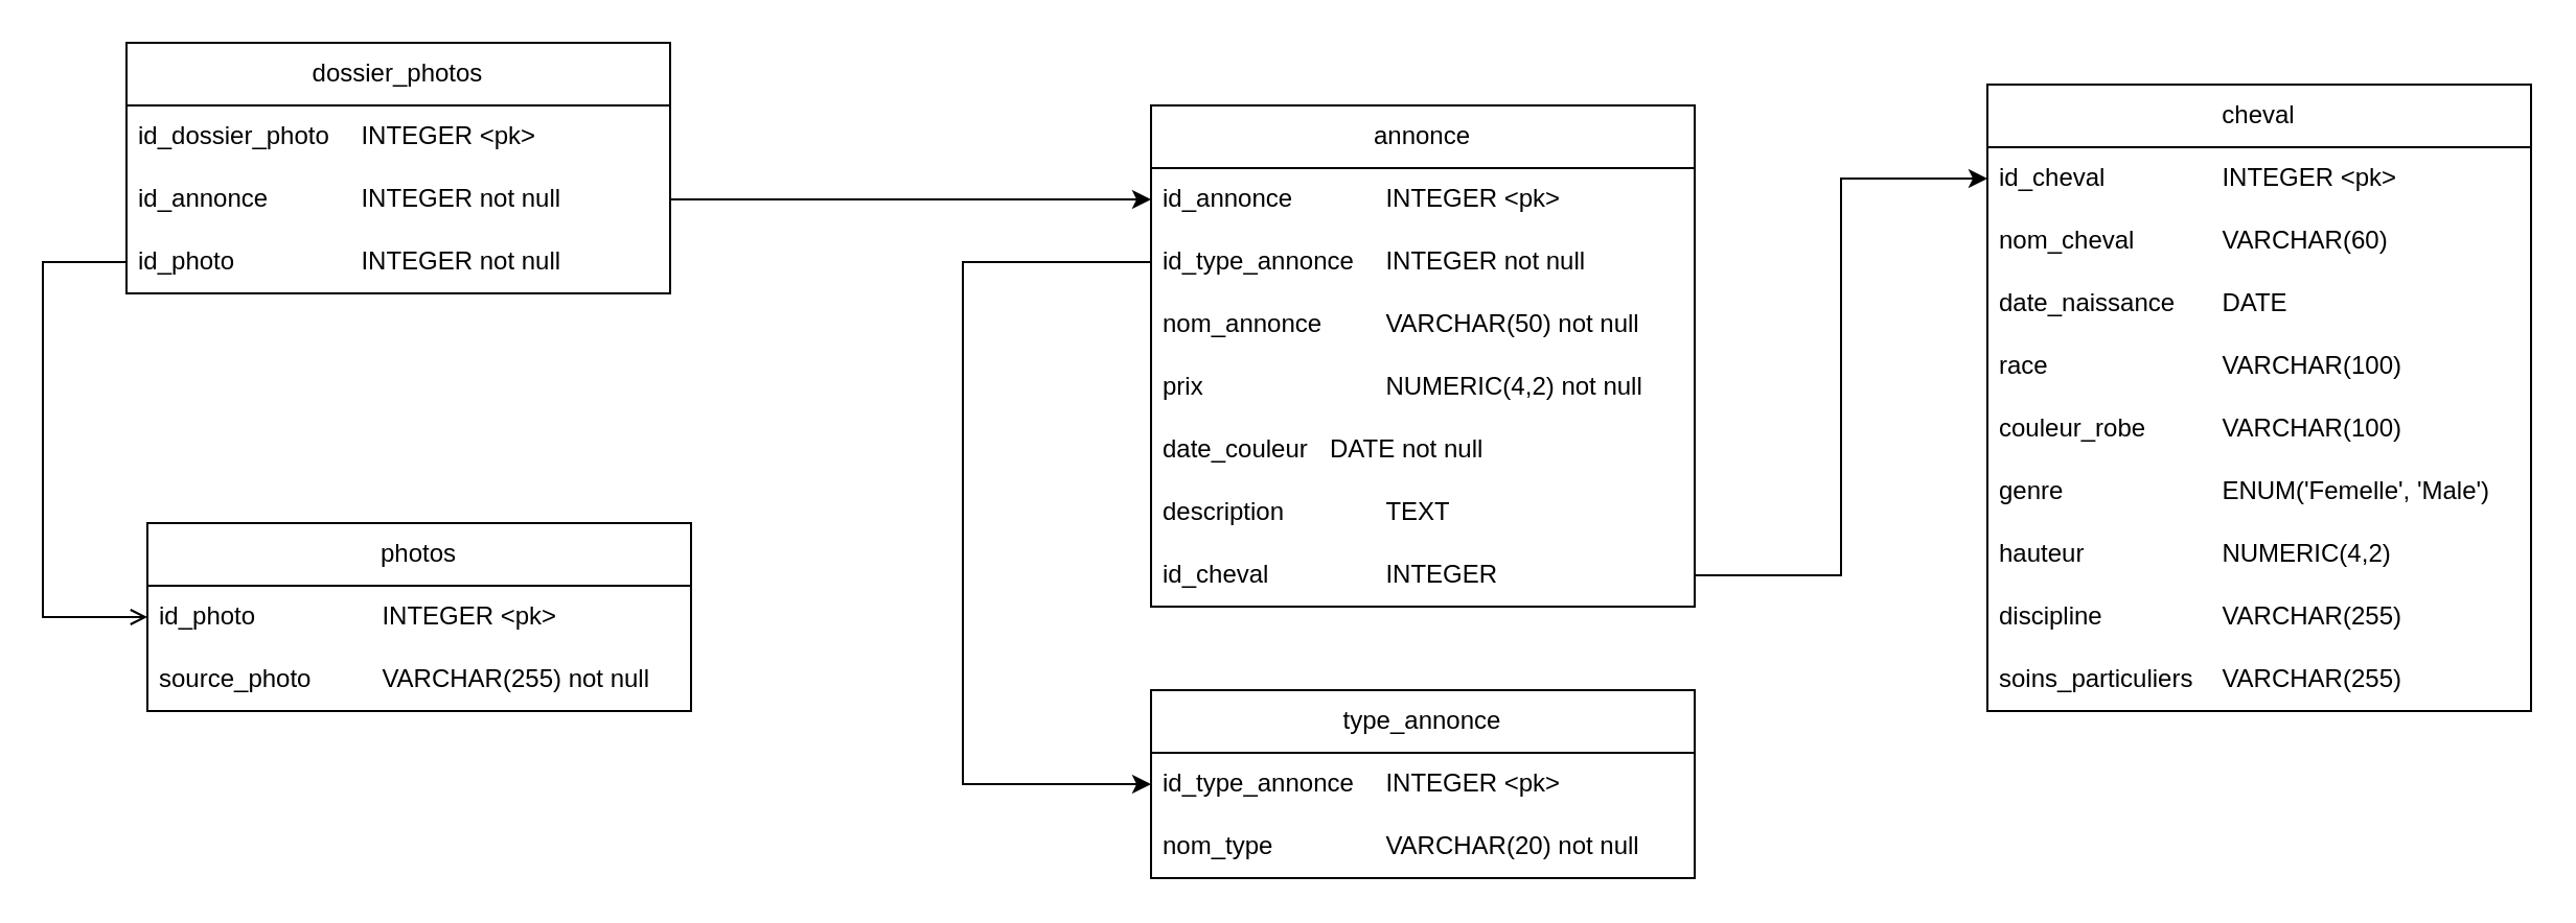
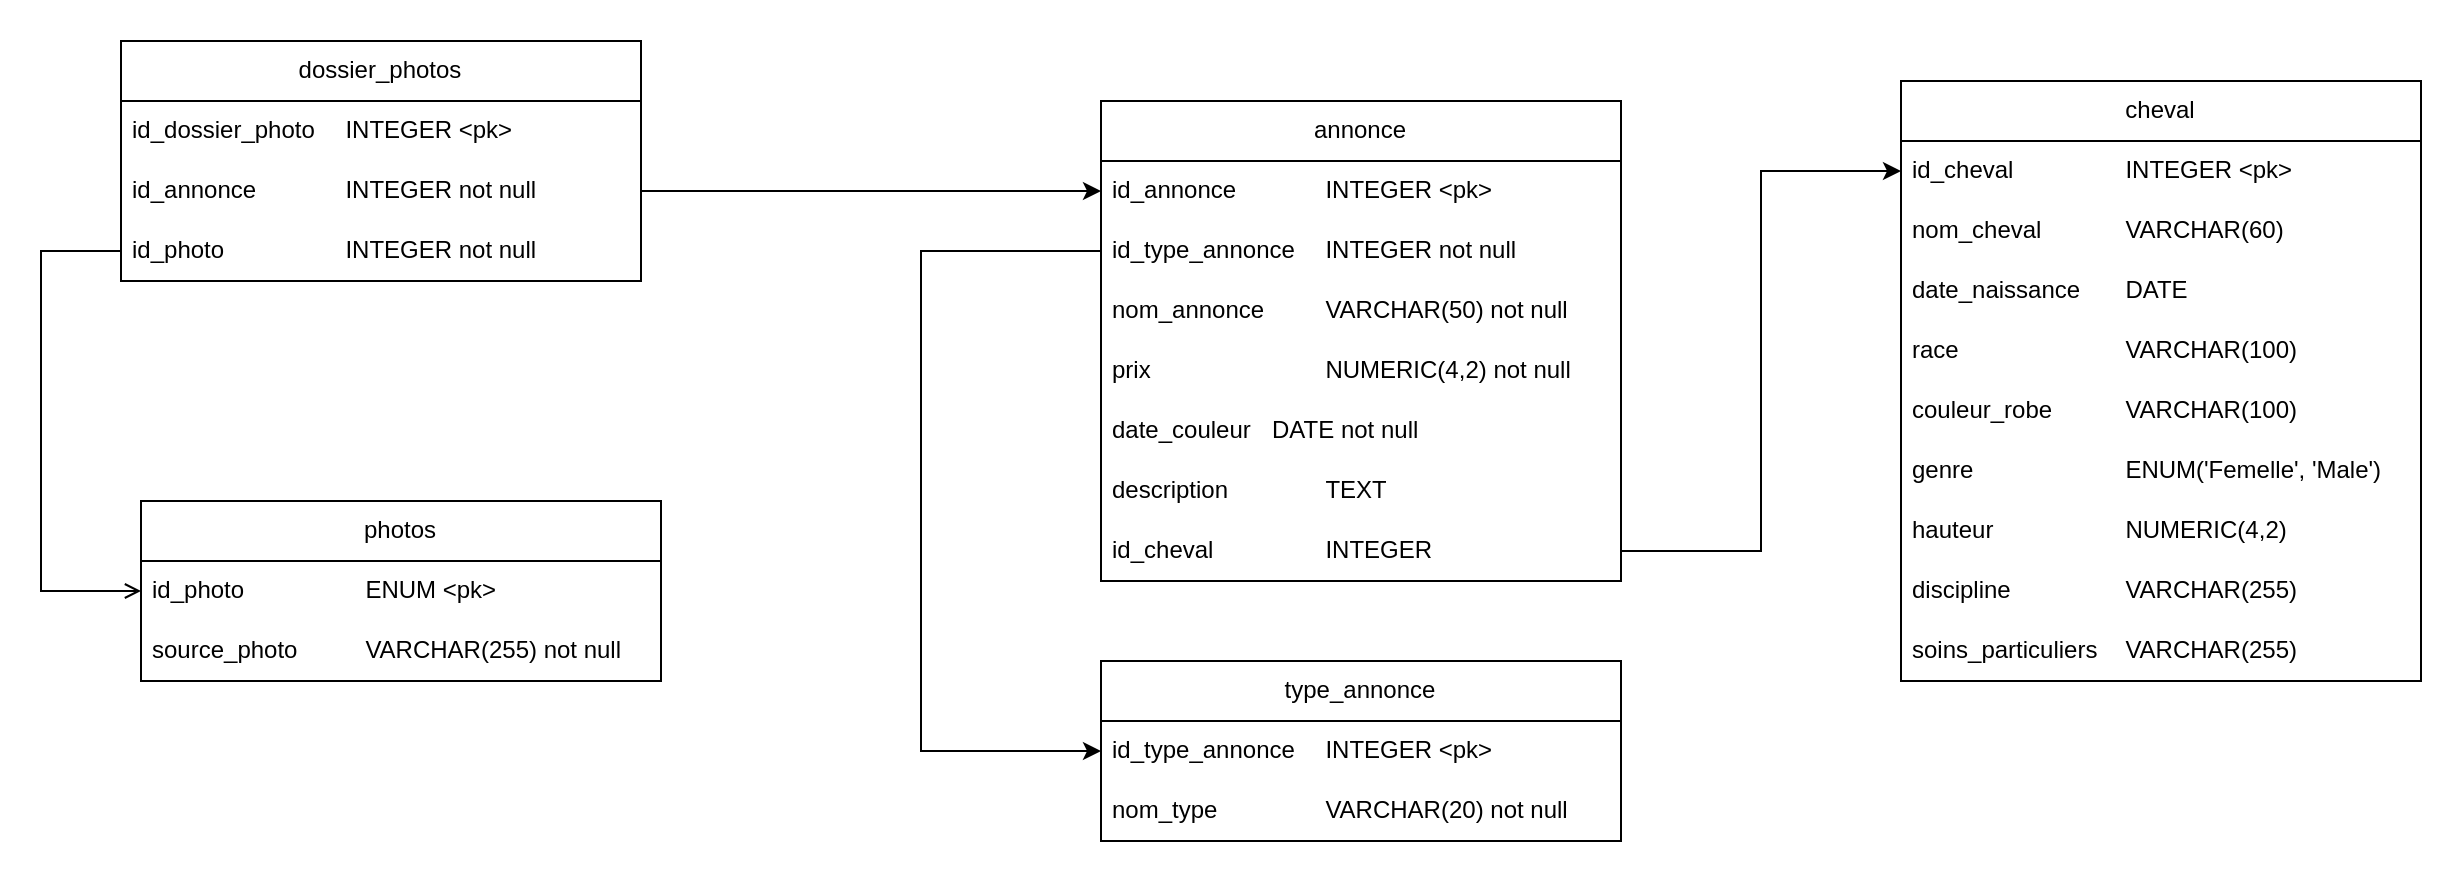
  <mxCell id="0" />
  <mxCell id="1" parent="0" />
  <mxCell id="2" value="annonce" style="swimlane;fontStyle=0;childLayout=stackLayout;horizontal=1;startSize=30;horizontalStack=0;resizeParent=1;resizeParentMax=0;resizeLast=0;collapsible=1;marginBottom=0;whiteSpace=wrap;html=1;" vertex="1" parent="1"><mxGeometry x="550" y="50" width="260" height="240" as="geometry" /></mxCell>
  <mxCell id="3" value="id_annonce&lt;span style=&quot;white-space: pre;&quot;&gt;&#09;&lt;/span&gt;&lt;span style=&quot;white-space: pre;&quot;&gt;&#09;&lt;/span&gt;INTEGER &amp;lt;pk&amp;gt;&amp;nbsp;" style="text;strokeColor=none;fillColor=none;align=left;verticalAlign=middle;spacingLeft=4;spacingRight=4;overflow=hidden;points=[[0,0.5],[1,0.5]];portConstraint=eastwest;rotatable=0;whiteSpace=wrap;html=1;" vertex="1" parent="2"><mxGeometry y="30" width="260" height="30" as="geometry" /></mxCell>
  <mxCell id="4" value="id_type_annonce&lt;span style=&quot;white-space: pre;&quot;&gt;&#09;&lt;/span&gt;INTEGER&amp;nbsp;not null" style="text;strokeColor=none;fillColor=none;align=left;verticalAlign=middle;spacingLeft=4;spacingRight=4;overflow=hidden;points=[[0,0.5],[1,0.5]];portConstraint=eastwest;rotatable=0;whiteSpace=wrap;html=1;" vertex="1" parent="2"><mxGeometry y="60" width="260" height="30" as="geometry" /></mxCell>
  <mxCell id="5" value="nom_annonce&lt;span style=&quot;white-space: pre;&quot;&gt;&#09;&lt;/span&gt;&lt;span style=&quot;white-space: pre;&quot;&gt;&#09;&lt;/span&gt;VARCHAR(50) not null" style="text;strokeColor=none;fillColor=none;align=left;verticalAlign=middle;spacingLeft=4;spacingRight=4;overflow=hidden;points=[[0,0.5],[1,0.5]];portConstraint=eastwest;rotatable=0;whiteSpace=wrap;html=1;" vertex="1" parent="2"><mxGeometry y="90" width="260" height="30" as="geometry" /></mxCell>
  <mxCell id="6" value="prix&lt;span style=&quot;white-space: pre;&quot;&gt;&#09;&lt;/span&gt;&lt;span style=&quot;white-space: pre;&quot;&gt;&#09;&lt;/span&gt;&lt;span style=&quot;white-space: pre;&quot;&gt;&#09;&lt;/span&gt;&lt;span style=&quot;white-space: pre;&quot;&gt;&#09;&lt;/span&gt;NUMERIC(4,2)&amp;nbsp;not null" style="text;strokeColor=none;fillColor=none;align=left;verticalAlign=middle;spacingLeft=4;spacingRight=4;overflow=hidden;points=[[0,0.5],[1,0.5]];portConstraint=eastwest;rotatable=0;whiteSpace=wrap;html=1;" vertex="1" parent="2"><mxGeometry y="120" width="260" height="30" as="geometry" /></mxCell>
  <mxCell id="7" value="date_couleur&lt;span style=&quot;white-space: pre;&quot;&gt;&#09;&lt;/span&gt;DATE not null" style="text;strokeColor=none;fillColor=none;align=left;verticalAlign=middle;spacingLeft=4;spacingRight=4;overflow=hidden;points=[[0,0.5],[1,0.5]];portConstraint=eastwest;rotatable=0;whiteSpace=wrap;html=1;" vertex="1" parent="2"><mxGeometry y="150" width="260" height="30" as="geometry" /></mxCell>
  <mxCell id="8" value="description&lt;span style=&quot;white-space: pre;&quot;&gt;&#09;&lt;/span&gt;&lt;span style=&quot;white-space: pre;&quot;&gt;&#09;&lt;/span&gt;TEXT" style="text;strokeColor=none;fillColor=none;align=left;verticalAlign=middle;spacingLeft=4;spacingRight=4;overflow=hidden;points=[[0,0.5],[1,0.5]];portConstraint=eastwest;rotatable=0;whiteSpace=wrap;html=1;" vertex="1" parent="2"><mxGeometry y="180" width="260" height="30" as="geometry" /></mxCell>
  <mxCell id="9" value="id_cheval&lt;span style=&quot;white-space: pre;&quot;&gt;&#09;&lt;/span&gt;&lt;span style=&quot;white-space: pre;&quot;&gt;&#09;&lt;/span&gt;&lt;span style=&quot;white-space: pre;&quot;&gt;&#09;&lt;/span&gt;INTEGER" style="text;strokeColor=none;fillColor=none;align=left;verticalAlign=middle;spacingLeft=4;spacingRight=4;overflow=hidden;points=[[0,0.5],[1,0.5]];portConstraint=eastwest;rotatable=0;whiteSpace=wrap;html=1;" vertex="1" parent="2"><mxGeometry y="210" width="260" height="30" as="geometry" /></mxCell>
  <mxCell id="10" value="photos" style="swimlane;fontStyle=0;childLayout=stackLayout;horizontal=1;startSize=30;horizontalStack=0;resizeParent=1;resizeParentMax=0;resizeLast=0;collapsible=1;marginBottom=0;whiteSpace=wrap;html=1;" vertex="1" parent="1"><mxGeometry x="70" y="250" width="260" height="90" as="geometry" /></mxCell>
- <mxCell id="11" value="id_photo&lt;span style=&quot;white-space: pre;&quot;&gt;&#09;&lt;/span&gt;&lt;span style=&quot;white-space: pre;&quot;&gt;&#09;&lt;/span&gt;&lt;span style=&quot;white-space: pre;&quot;&gt;&#09;&lt;/span&gt;INTEGER &amp;lt;pk&amp;gt;" style="text;strokeColor=none;fillColor=none;align=left;verticalAlign=middle;spacingLeft=4;spacingRight=4;overflow=hidden;points=[[0,0.5],[1,0.5]];portConstraint=eastwest;rotatable=0;whiteSpace=wrap;html=1;" vertex="1" parent="10"><mxGeometry y="30" width="260" height="30" as="geometry" /></mxCell>
+ <mxCell id="11" value="id_photo&lt;span style=&quot;white-space: pre;&quot;&gt;&#09;&lt;/span&gt;&lt;span style=&quot;white-space: pre;&quot;&gt;&#09;&lt;/span&gt;&lt;span style=&quot;white-space: pre;&quot;&gt;&#09;&lt;/span&gt;ENUM &amp;lt;pk&amp;gt;" style="text;strokeColor=none;fillColor=none;align=left;verticalAlign=middle;spacingLeft=4;spacingRight=4;overflow=hidden;points=[[0,0.5],[1,0.5]];portConstraint=eastwest;rotatable=0;whiteSpace=wrap;html=1;" vertex="1" parent="10"><mxGeometry y="30" width="260" height="30" as="geometry" /></mxCell>
  <mxCell id="12" value="source_photo&lt;span style=&quot;white-space: pre;&quot;&gt;&#09;&lt;/span&gt;&lt;span style=&quot;white-space: pre;&quot;&gt;&#09;&lt;/span&gt;VARCHAR(255) not null" style="text;strokeColor=none;fillColor=none;align=left;verticalAlign=middle;spacingLeft=4;spacingRight=4;overflow=hidden;points=[[0,0.5],[1,0.5]];portConstraint=eastwest;rotatable=0;whiteSpace=wrap;html=1;" vertex="1" parent="10"><mxGeometry y="60" width="260" height="30" as="geometry" /></mxCell>
  <mxCell id="13" value="dossier_photos" style="swimlane;fontStyle=0;childLayout=stackLayout;horizontal=1;startSize=30;horizontalStack=0;resizeParent=1;resizeParentMax=0;resizeLast=0;collapsible=1;marginBottom=0;whiteSpace=wrap;html=1;" vertex="1" parent="1"><mxGeometry x="60" y="20" width="260" height="120" as="geometry" /></mxCell>
  <mxCell id="14" value="id_dossier_photo&lt;span style=&quot;white-space: pre;&quot;&gt;&#09;&lt;/span&gt;INTEGER &amp;lt;pk&amp;gt;&amp;nbsp;" style="text;strokeColor=none;fillColor=none;align=left;verticalAlign=middle;spacingLeft=4;spacingRight=4;overflow=hidden;points=[[0,0.5],[1,0.5]];portConstraint=eastwest;rotatable=0;whiteSpace=wrap;html=1;" vertex="1" parent="13"><mxGeometry y="30" width="260" height="30" as="geometry" /></mxCell>
  <mxCell id="15" value="id_annonce&lt;span style=&quot;white-space: pre;&quot;&gt;&#09;&lt;/span&gt;&lt;span style=&quot;white-space: pre;&quot;&gt;&#09;&lt;/span&gt;INTEGER not null" style="text;strokeColor=none;fillColor=none;align=left;verticalAlign=middle;spacingLeft=4;spacingRight=4;overflow=hidden;points=[[0,0.5],[1,0.5]];portConstraint=eastwest;rotatable=0;whiteSpace=wrap;html=1;" vertex="1" parent="13"><mxGeometry y="60" width="260" height="30" as="geometry" /></mxCell>
  <mxCell id="16" value="id_photo&lt;span style=&quot;white-space: pre;&quot;&gt;&#09;&lt;/span&gt;&lt;span style=&quot;white-space: pre;&quot;&gt;&#09;&lt;/span&gt;&lt;span style=&quot;white-space: pre;&quot;&gt;&#09;&lt;/span&gt;INTEGER not null" style="text;strokeColor=none;fillColor=none;align=left;verticalAlign=middle;spacingLeft=4;spacingRight=4;overflow=hidden;points=[[0,0.5],[1,0.5]];portConstraint=eastwest;rotatable=0;whiteSpace=wrap;html=1;" vertex="1" parent="13"><mxGeometry y="90" width="260" height="30" as="geometry" /></mxCell>
  <mxCell id="17" value="type_annonce" style="swimlane;fontStyle=0;childLayout=stackLayout;horizontal=1;startSize=30;horizontalStack=0;resizeParent=1;resizeParentMax=0;resizeLast=0;collapsible=1;marginBottom=0;whiteSpace=wrap;html=1;" vertex="1" parent="1"><mxGeometry x="550" y="330" width="260" height="90" as="geometry" /></mxCell>
  <mxCell id="18" value="id_type_annonce&lt;span style=&quot;white-space: pre;&quot;&gt;&#09;&lt;/span&gt;INTEGER &amp;lt;pk&amp;gt;&amp;nbsp;" style="text;strokeColor=none;fillColor=none;align=left;verticalAlign=middle;spacingLeft=4;spacingRight=4;overflow=hidden;points=[[0,0.5],[1,0.5]];portConstraint=eastwest;rotatable=0;whiteSpace=wrap;html=1;" vertex="1" parent="17"><mxGeometry y="30" width="260" height="30" as="geometry" /></mxCell>
  <mxCell id="19" value="nom_type&lt;span style=&quot;white-space: pre;&quot;&gt;&#09;&lt;/span&gt;&lt;span style=&quot;white-space: pre;&quot;&gt;&#09;&lt;/span&gt;VARCHAR(20) not null" style="text;strokeColor=none;fillColor=none;align=left;verticalAlign=middle;spacingLeft=4;spacingRight=4;overflow=hidden;points=[[0,0.5],[1,0.5]];portConstraint=eastwest;rotatable=0;whiteSpace=wrap;html=1;" vertex="1" parent="17"><mxGeometry y="60" width="260" height="30" as="geometry" /></mxCell>
  <mxCell id="20" value="cheval" style="swimlane;fontStyle=0;childLayout=stackLayout;horizontal=1;startSize=30;horizontalStack=0;resizeParent=1;resizeParentMax=0;resizeLast=0;collapsible=1;marginBottom=0;whiteSpace=wrap;html=1;" vertex="1" parent="1"><mxGeometry x="950" y="40" width="260" height="300" as="geometry" /></mxCell>
  <mxCell id="21" value="id_cheval&lt;span style=&quot;white-space: pre;&quot;&gt;&#09;&lt;/span&gt;&lt;span style=&quot;white-space: pre;&quot;&gt;&#09;&lt;/span&gt;&lt;span style=&quot;white-space: pre;&quot;&gt;&#09;&lt;/span&gt;INTEGER &amp;lt;pk&amp;gt;&amp;nbsp;" style="text;strokeColor=none;fillColor=none;align=left;verticalAlign=middle;spacingLeft=4;spacingRight=4;overflow=hidden;points=[[0,0.5],[1,0.5]];portConstraint=eastwest;rotatable=0;whiteSpace=wrap;html=1;" vertex="1" parent="20"><mxGeometry y="30" width="260" height="30" as="geometry" /></mxCell>
  <mxCell id="22" value="nom_cheval&lt;span style=&quot;white-space: pre;&quot;&gt;&#09;&lt;/span&gt;&lt;span style=&quot;white-space: pre;&quot;&gt;&#09;&lt;/span&gt;VARCHAR(60)&amp;nbsp;" style="text;strokeColor=none;fillColor=none;align=left;verticalAlign=middle;spacingLeft=4;spacingRight=4;overflow=hidden;points=[[0,0.5],[1,0.5]];portConstraint=eastwest;rotatable=0;whiteSpace=wrap;html=1;" vertex="1" parent="20"><mxGeometry y="60" width="260" height="30" as="geometry" /></mxCell>
  <mxCell id="23" value="date_naissance&lt;span style=&quot;white-space: pre;&quot;&gt;&#09;&lt;/span&gt;DATE&amp;nbsp;" style="text;strokeColor=none;fillColor=none;align=left;verticalAlign=middle;spacingLeft=4;spacingRight=4;overflow=hidden;points=[[0,0.5],[1,0.5]];portConstraint=eastwest;rotatable=0;whiteSpace=wrap;html=1;" vertex="1" parent="20"><mxGeometry y="90" width="260" height="30" as="geometry" /></mxCell>
  <mxCell id="24" value="race&amp;nbsp;&lt;span style=&quot;white-space: pre;&quot;&gt;&#09;&lt;/span&gt;&lt;span style=&quot;white-space: pre;&quot;&gt;&#09;&lt;/span&gt;&lt;span style=&quot;white-space: pre;&quot;&gt;&#09;&lt;/span&gt;VARCHAR(100)" style="text;strokeColor=none;fillColor=none;align=left;verticalAlign=middle;spacingLeft=4;spacingRight=4;overflow=hidden;points=[[0,0.5],[1,0.5]];portConstraint=eastwest;rotatable=0;whiteSpace=wrap;html=1;" vertex="1" parent="20"><mxGeometry y="120" width="260" height="30" as="geometry" /></mxCell>
  <mxCell id="25" value="couleur_robe&lt;span style=&quot;white-space: pre;&quot;&gt;&#09;&lt;/span&gt;&lt;span style=&quot;white-space: pre;&quot;&gt;&#09;&lt;/span&gt;VARCHAR(100)" style="text;strokeColor=none;fillColor=none;align=left;verticalAlign=middle;spacingLeft=4;spacingRight=4;overflow=hidden;points=[[0,0.5],[1,0.5]];portConstraint=eastwest;rotatable=0;whiteSpace=wrap;html=1;" vertex="1" parent="20"><mxGeometry y="150" width="260" height="30" as="geometry" /></mxCell>
  <mxCell id="26" value="genre&lt;span style=&quot;white-space: pre;&quot;&gt;&#09;&lt;/span&gt;&lt;span style=&quot;white-space: pre;&quot;&gt;&#09;&lt;/span&gt;&lt;span style=&quot;white-space: pre;&quot;&gt;&#09;&lt;/span&gt;ENUM('Femelle', 'Male')" style="text;strokeColor=none;fillColor=none;align=left;verticalAlign=middle;spacingLeft=4;spacingRight=4;overflow=hidden;points=[[0,0.5],[1,0.5]];portConstraint=eastwest;rotatable=0;whiteSpace=wrap;html=1;" vertex="1" parent="20"><mxGeometry y="180" width="260" height="30" as="geometry" /></mxCell>
  <mxCell id="27" value="hauteur&lt;span style=&quot;white-space: pre;&quot;&gt;&#09;&lt;/span&gt;&lt;span style=&quot;white-space: pre;&quot;&gt;&#09;&lt;/span&gt;&lt;span style=&quot;white-space: pre;&quot;&gt;&#09;&lt;/span&gt;NUMERIC(4,2)&lt;br&gt;" style="text;strokeColor=none;fillColor=none;align=left;verticalAlign=middle;spacingLeft=4;spacingRight=4;overflow=hidden;points=[[0,0.5],[1,0.5]];portConstraint=eastwest;rotatable=0;whiteSpace=wrap;html=1;" vertex="1" parent="20"><mxGeometry y="210" width="260" height="30" as="geometry" /></mxCell>
  <mxCell id="28" value="discipline&lt;span style=&quot;white-space: pre;&quot;&gt;&#09;&lt;/span&gt;&lt;span style=&quot;white-space: pre;&quot;&gt;&#09;&lt;/span&gt;&lt;span style=&quot;white-space: pre;&quot;&gt;&#09;&lt;/span&gt;VARCHAR(255)" style="text;strokeColor=none;fillColor=none;align=left;verticalAlign=middle;spacingLeft=4;spacingRight=4;overflow=hidden;points=[[0,0.5],[1,0.5]];portConstraint=eastwest;rotatable=0;whiteSpace=wrap;html=1;" vertex="1" parent="20"><mxGeometry y="240" width="260" height="30" as="geometry" /></mxCell>
  <mxCell id="29" value="soins_particuliers&lt;span style=&quot;white-space: pre;&quot;&gt;&#09;&lt;/span&gt;VARCHAR(255)" style="text;strokeColor=none;fillColor=none;align=left;verticalAlign=middle;spacingLeft=4;spacingRight=4;overflow=hidden;points=[[0,0.5],[1,0.5]];portConstraint=eastwest;rotatable=0;whiteSpace=wrap;html=1;" vertex="1" parent="20"><mxGeometry y="270" width="260" height="30" as="geometry" /></mxCell>
  <mxCell id="30" style="edgeStyle=orthogonalEdgeStyle;rounded=0;orthogonalLoop=1;jettySize=auto;html=1;" edge="1" parent="1" source="9" target="21"><mxGeometry relative="1" as="geometry" /></mxCell>
  <mxCell id="31" style="edgeStyle=orthogonalEdgeStyle;rounded=0;orthogonalLoop=1;jettySize=auto;html=1;" edge="1" parent="1" source="15" target="3"><mxGeometry relative="1" as="geometry" /></mxCell>
  <mxCell id="32" style="edgeStyle=orthogonalEdgeStyle;rounded=0;orthogonalLoop=1;jettySize=auto;html=1;endArrow=open;" edge="1" parent="1" source="16" target="11"><mxGeometry relative="1" as="geometry"><Array as="points"><mxPoint x="20" y="125" /><mxPoint x="20" y="295" /></Array></mxGeometry></mxCell>
  <mxCell id="33" style="edgeStyle=orthogonalEdgeStyle;rounded=0;orthogonalLoop=1;jettySize=auto;html=1;" edge="1" parent="1" source="4" target="18"><mxGeometry relative="1" as="geometry"><Array as="points"><mxPoint x="460" y="125" /><mxPoint x="460" y="375" /></Array></mxGeometry></mxCell>
